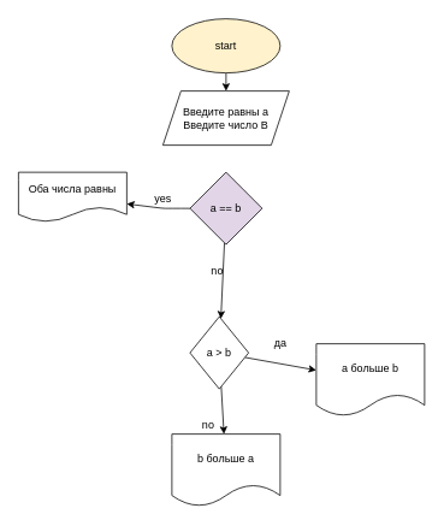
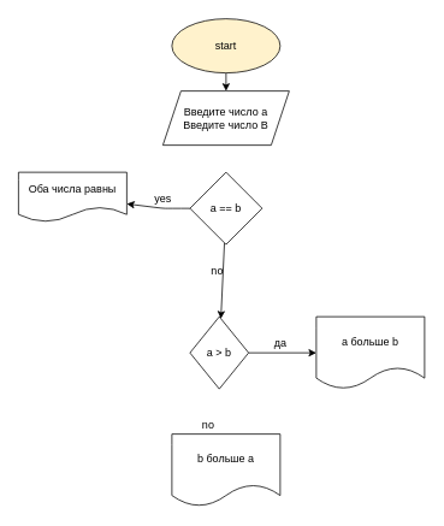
  <mxCell id="0" />
  <mxCell id="1" parent="0" />
  <mxCell id="2" value="" style="edgeStyle=none;html=1;" edge="1" parent="1" source="3" target="4"><mxGeometry relative="1" as="geometry" /></mxCell>
  <mxCell id="3" value="start" style="ellipse;whiteSpace=wrap;html=1;fillColor=#fff2cc;" vertex="1" parent="1"><mxGeometry x="190" y="20" width="120" height="60" as="geometry" /></mxCell>
- <mxCell id="4" value="Введите равны a&lt;br&gt;Введите число B" style="shape=parallelogram;perimeter=parallelogramPerimeter;whiteSpace=wrap;html=1;fixedSize=1;" vertex="1" parent="1"><mxGeometry x="180" y="100" width="140" height="60" as="geometry" /></mxCell>
+ <mxCell id="4" value="Введите число a&lt;br&gt;Введите число B" style="shape=parallelogram;perimeter=parallelogramPerimeter;whiteSpace=wrap;html=1;fixedSize=1;" vertex="1" parent="1"><mxGeometry x="180" y="100" width="140" height="60" as="geometry" /></mxCell>
  <mxCell id="5" value="" style="edgeStyle=none;html=1;" edge="1" parent="1" source="7" target="8"><mxGeometry relative="1" as="geometry"><Array as="points"><mxPoint x="190" y="230" /><mxPoint x="180" y="230" /></Array></mxGeometry></mxCell>
  <mxCell id="6" value="" style="edgeStyle=none;html=1;" edge="1" parent="1" source="7" target="12"><mxGeometry relative="1" as="geometry" /></mxCell>
- <mxCell id="7" value="a == b" style="rhombus;whiteSpace=wrap;html=1;fillColor=#e1d5e7;" vertex="1" parent="1"><mxGeometry x="210" y="190" width="80" height="80" as="geometry" /></mxCell>
+ <mxCell id="7" value="a == b" style="rhombus;whiteSpace=wrap;html=1;" vertex="1" parent="1"><mxGeometry x="210" y="190" width="80" height="80" as="geometry" /></mxCell>
  <mxCell id="8" value="Оба числа равны" style="shape=document;whiteSpace=wrap;html=1;boundedLbl=1;" vertex="1" parent="1"><mxGeometry x="20" y="190" width="120" height="55" as="geometry" /></mxCell>
  <mxCell id="9" value="yes" style="text;html=1;align=center;verticalAlign=middle;resizable=0;points=[];autosize=1;strokeColor=none;fillColor=none;" vertex="1" parent="1"><mxGeometry x="165" y="210" width="30" height="20" as="geometry" /></mxCell>
  <mxCell id="10" value="" style="edgeStyle=none;html=1;" edge="1" parent="1" source="12" target="14"><mxGeometry relative="1" as="geometry" /></mxCell>
- <mxCell id="11" value="" style="edgeStyle=none;html=1;" edge="1" parent="1" source="12" target="16"><mxGeometry relative="1" as="geometry" /></mxCell>
  <mxCell id="12" value="a &amp;gt; b" style="rhombus;whiteSpace=wrap;html=1;" vertex="1" parent="1"><mxGeometry x="210" y="350" width="65" height="80" as="geometry" /></mxCell>
  <mxCell id="13" value="no" style="text;html=1;align=center;verticalAlign=middle;resizable=0;points=[];autosize=1;strokeColor=none;fillColor=none;" vertex="1" parent="1"><mxGeometry x="225" y="290" width="30" height="20" as="geometry" /></mxCell>
- <mxCell id="14" value="a больше b" style="shape=document;whiteSpace=wrap;html=1;boundedLbl=1;" vertex="1" parent="1"><mxGeometry x="350" y="380" width="120" height="80" as="geometry" /></mxCell>
+ <mxCell id="14" value="a больше b" style="shape=document;whiteSpace=wrap;html=1;boundedLbl=1;" vertex="1" parent="1"><mxGeometry x="350" y="350" width="120" height="80" as="geometry" /></mxCell>
  <mxCell id="15" value="да" style="text;html=1;align=center;verticalAlign=middle;resizable=0;points=[];autosize=1;strokeColor=none;fillColor=none;" vertex="1" parent="1"><mxGeometry x="295" y="370" width="30" height="20" as="geometry" /></mxCell>
  <mxCell id="16" value="b больше a" style="shape=document;whiteSpace=wrap;html=1;boundedLbl=1;" vertex="1" parent="1"><mxGeometry x="190" y="480" width="120" height="80" as="geometry" /></mxCell>
  <mxCell id="17" value="no" style="text;html=1;align=center;verticalAlign=middle;resizable=0;points=[];autosize=1;strokeColor=none;fillColor=none;" vertex="1" parent="1"><mxGeometry x="215" y="460" width="30" height="20" as="geometry" /></mxCell>
